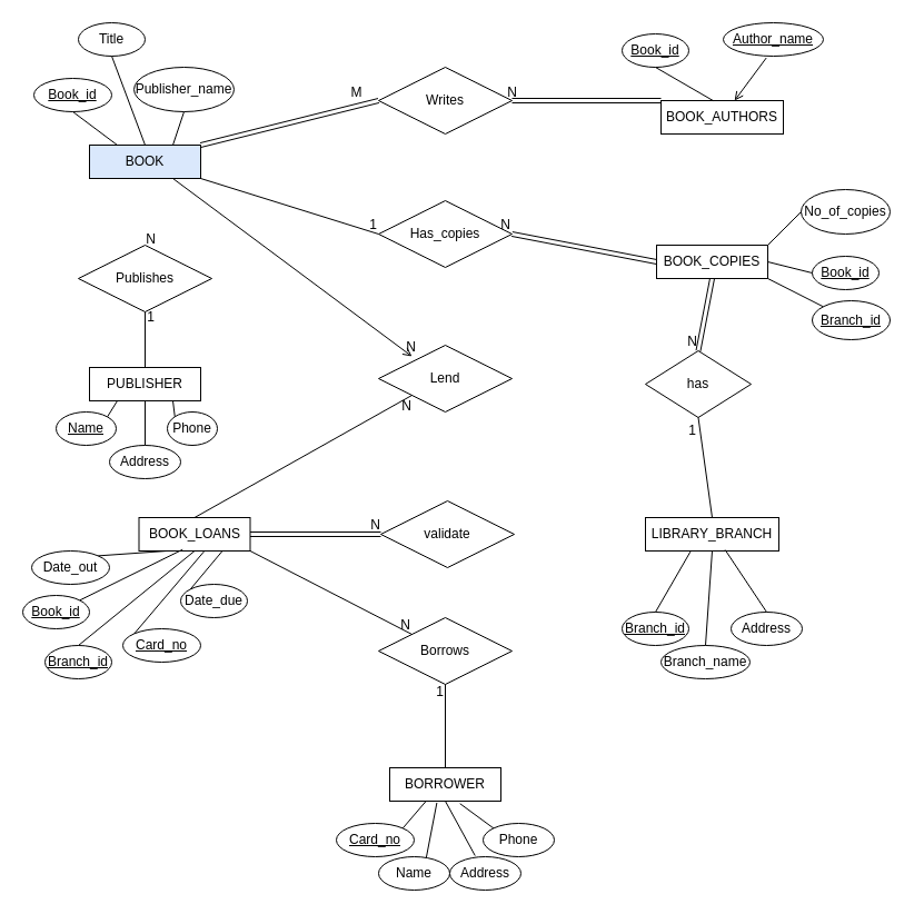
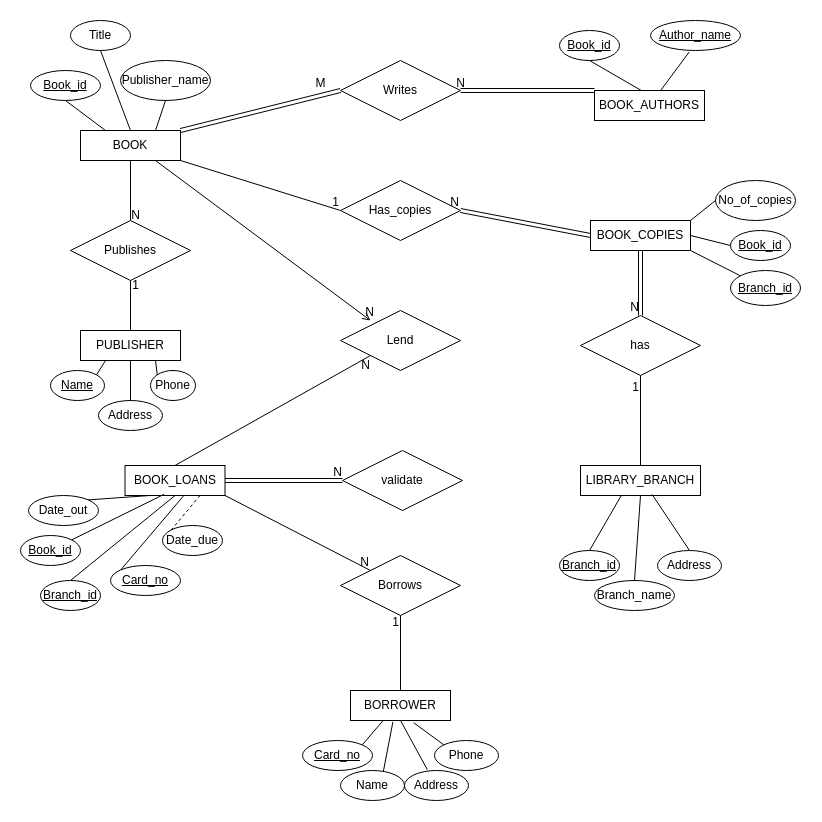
  <mxCell id="0" />
  <mxCell id="1" parent="0" />
- <mxCell id="2" value="BOOK" style="whiteSpace=wrap;html=1;align=center;fillColor=#dae8fc;" vertex="1" parent="1"><mxGeometry x="80" y="130" width="100" height="30" as="geometry" /></mxCell>
+ <mxCell id="2" value="BOOK" style="whiteSpace=wrap;html=1;align=center;" vertex="1" parent="1"><mxGeometry x="80" y="130" width="100" height="30" as="geometry" /></mxCell>
  <mxCell id="3" value="Book_id" style="ellipse;whiteSpace=wrap;html=1;align=center;fontStyle=4;" vertex="1" parent="1"><mxGeometry x="30" y="70" width="70" height="30" as="geometry" /></mxCell>
  <mxCell id="4" value="Title" style="ellipse;whiteSpace=wrap;html=1;align=center;" vertex="1" parent="1"><mxGeometry x="70" y="20" width="60" height="30" as="geometry" /></mxCell>
  <mxCell id="5" value="Publisher_name" style="ellipse;whiteSpace=wrap;html=1;align=center;" vertex="1" parent="1"><mxGeometry x="120" y="60" width="90" height="40" as="geometry" /></mxCell>
  <mxCell id="6" value="" style="endArrow=none;html=1;rounded=0;exitX=0.25;exitY=0;exitDx=0;exitDy=0;entryX=0.5;entryY=1;entryDx=0;entryDy=0;" edge="1" parent="1" source="2" target="3"><mxGeometry relative="1" as="geometry"><mxPoint x="320" y="330" as="sourcePoint" /><mxPoint x="480" y="330" as="targetPoint" /></mxGeometry></mxCell>
  <mxCell id="7" value="" style="endArrow=none;html=1;rounded=0;exitX=0.5;exitY=1;exitDx=0;exitDy=0;entryX=0.5;entryY=0;entryDx=0;entryDy=0;" edge="1" parent="1" source="4" target="2"><mxGeometry relative="1" as="geometry"><mxPoint x="320" y="330" as="sourcePoint" /><mxPoint x="480" y="330" as="targetPoint" /></mxGeometry></mxCell>
  <mxCell id="8" value="" style="endArrow=none;html=1;rounded=0;exitX=0.75;exitY=0;exitDx=0;exitDy=0;entryX=0.5;entryY=1;entryDx=0;entryDy=0;" edge="1" parent="1" source="2" target="5"><mxGeometry relative="1" as="geometry"><mxPoint x="320" y="330" as="sourcePoint" /><mxPoint x="480" y="330" as="targetPoint" /></mxGeometry></mxCell>
  <mxCell id="9" value="BOOK_AUTHORS" style="whiteSpace=wrap;html=1;align=center;" vertex="1" parent="1"><mxGeometry x="594" y="90" width="110" height="30" as="geometry" /></mxCell>
  <mxCell id="10" value="Book_id" style="ellipse;whiteSpace=wrap;html=1;align=center;fontStyle=4;" vertex="1" parent="1"><mxGeometry x="559" y="30" width="60" height="30" as="geometry" /></mxCell>
  <mxCell id="11" value="Author_name" style="ellipse;whiteSpace=wrap;html=1;align=center;fontStyle=4;" vertex="1" parent="1"><mxGeometry x="650" y="20" width="90" height="30" as="geometry" /></mxCell>
  <mxCell id="12" value="" style="endArrow=none;html=1;rounded=0;entryX=0.5;entryY=1;entryDx=0;entryDy=0;exitX=0.425;exitY=-0.001;exitDx=0;exitDy=0;exitPerimeter=0;" edge="1" parent="1" source="9" target="10"><mxGeometry relative="1" as="geometry"><mxPoint x="330" y="60" as="sourcePoint" /><mxPoint x="490" y="60" as="targetPoint" /></mxGeometry></mxCell>
- <mxCell id="13" value="" style="endArrow=open;html=1;rounded=0;exitX=0.43;exitY=1.052;exitDx=0;exitDy=0;exitPerimeter=0;" edge="1" parent="1" source="11" target="9"><mxGeometry relative="1" as="geometry"><mxPoint x="330" y="60" as="sourcePoint" /><mxPoint x="490" y="60" as="targetPoint" /></mxGeometry></mxCell>
+ <mxCell id="13" value="" style="endArrow=none;html=1;rounded=0;exitX=0.43;exitY=1.052;exitDx=0;exitDy=0;exitPerimeter=0;" edge="1" parent="1" source="11" target="9"><mxGeometry relative="1" as="geometry"><mxPoint x="330" y="60" as="sourcePoint" /><mxPoint x="490" y="60" as="targetPoint" /></mxGeometry></mxCell>
  <mxCell id="14" value="Writes" style="shape=rhombus;perimeter=rhombusPerimeter;whiteSpace=wrap;html=1;align=center;" vertex="1" parent="1"><mxGeometry x="340" y="60" width="120" height="60" as="geometry" /></mxCell>
  <mxCell id="15" value="N" style="text;html=1;align=center;verticalAlign=middle;resizable=0;points=[];autosize=1;strokeColor=none;fillColor=none;" vertex="1" parent="1"><mxGeometry x="445" y="68" width="30" height="30" as="geometry" /></mxCell>
  <mxCell id="16" value="M" style="text;html=1;align=center;verticalAlign=middle;resizable=0;points=[];autosize=1;strokeColor=none;fillColor=none;" vertex="1" parent="1"><mxGeometry x="305" y="68" width="30" height="30" as="geometry" /></mxCell>
  <mxCell id="17" value="Publishes" style="shape=rhombus;perimeter=rhombusPerimeter;whiteSpace=wrap;html=1;align=center;" vertex="1" parent="1"><mxGeometry x="70" y="220" width="120" height="60" as="geometry" /></mxCell>
+ <mxCell id="18" value="" style="endArrow=none;html=1;rounded=0;exitX=0.5;exitY=1;exitDx=0;exitDy=0;entryX=0.5;entryY=0;entryDx=0;entryDy=0;" edge="1" parent="1" source="2" target="17"><mxGeometry relative="1" as="geometry"><mxPoint x="330" y="240" as="sourcePoint" /><mxPoint x="490" y="240" as="targetPoint" /></mxGeometry></mxCell>
  <mxCell id="19" value="PUBLISHER" style="whiteSpace=wrap;html=1;align=center;" vertex="1" parent="1"><mxGeometry x="80" y="330" width="100" height="30" as="geometry" /></mxCell>
  <mxCell id="20" value="" style="endArrow=none;html=1;rounded=0;exitX=0.5;exitY=1;exitDx=0;exitDy=0;entryX=0.5;entryY=0;entryDx=0;entryDy=0;" edge="1" parent="1" source="17" target="19"><mxGeometry relative="1" as="geometry"><mxPoint x="330" y="240" as="sourcePoint" /><mxPoint x="490" y="240" as="targetPoint" /></mxGeometry></mxCell>
  <mxCell id="21" value="N" style="text;html=1;align=center;verticalAlign=middle;resizable=0;points=[];autosize=1;strokeColor=none;fillColor=none;" vertex="1" parent="1"><mxGeometry x="120" y="200" width="30" height="30" as="geometry" /></mxCell>
  <mxCell id="22" value="1" style="text;html=1;align=center;verticalAlign=middle;resizable=0;points=[];autosize=1;strokeColor=none;fillColor=none;" vertex="1" parent="1"><mxGeometry x="120" y="270" width="30" height="30" as="geometry" /></mxCell>
  <mxCell id="23" value="Name" style="ellipse;whiteSpace=wrap;html=1;align=center;fontStyle=4;" vertex="1" parent="1"><mxGeometry x="50" y="370" width="54" height="30" as="geometry" /></mxCell>
  <mxCell id="24" value="Address" style="ellipse;whiteSpace=wrap;html=1;align=center;" vertex="1" parent="1"><mxGeometry x="98" y="400" width="64" height="30" as="geometry" /></mxCell>
  <mxCell id="25" value="Phone" style="ellipse;whiteSpace=wrap;html=1;align=center;" vertex="1" parent="1"><mxGeometry x="150" y="370" width="45" height="30" as="geometry" /></mxCell>
  <mxCell id="26" value="" style="endArrow=none;html=1;rounded=0;entryX=0.25;entryY=1;entryDx=0;entryDy=0;exitX=1;exitY=0;exitDx=0;exitDy=0;" edge="1" parent="1" source="23" target="19"><mxGeometry relative="1" as="geometry"><mxPoint x="335" y="379" as="sourcePoint" /><mxPoint x="490" y="240" as="targetPoint" /></mxGeometry></mxCell>
  <mxCell id="27" value="" style="endArrow=none;html=1;rounded=0;exitX=0.5;exitY=0;exitDx=0;exitDy=0;entryX=0.5;entryY=1;entryDx=0;entryDy=0;" edge="1" parent="1" source="24" target="19"><mxGeometry relative="1" as="geometry"><mxPoint x="330" y="240" as="sourcePoint" /><mxPoint x="490" y="240" as="targetPoint" /></mxGeometry></mxCell>
  <mxCell id="28" value="" style="endArrow=none;html=1;rounded=0;exitX=0.75;exitY=1;exitDx=0;exitDy=0;entryX=0;entryY=0;entryDx=0;entryDy=0;" edge="1" parent="1" source="19" target="25"><mxGeometry relative="1" as="geometry"><mxPoint x="330" y="240" as="sourcePoint" /><mxPoint x="446" y="384" as="targetPoint" /></mxGeometry></mxCell>
  <mxCell id="29" value="BOOK_COPIES" style="whiteSpace=wrap;html=1;align=center;" vertex="1" parent="1"><mxGeometry x="590" y="220" width="100" height="30" as="geometry" /></mxCell>
  <mxCell id="30" value="BOOK_LOANS" style="whiteSpace=wrap;html=1;align=center;" vertex="1" parent="1"><mxGeometry x="124.5" y="465" width="100" height="30" as="geometry" /></mxCell>
  <mxCell id="31" value="Book_id" style="ellipse;whiteSpace=wrap;html=1;align=center;fontStyle=4;" vertex="1" parent="1"><mxGeometry x="730" y="230" width="60" height="30" as="geometry" /></mxCell>
  <mxCell id="32" value="Branch_id" style="ellipse;whiteSpace=wrap;html=1;align=center;fontStyle=4;" vertex="1" parent="1"><mxGeometry x="730" y="270" width="70" height="35" as="geometry" /></mxCell>
- <mxCell id="33" value="No_of_copies" style="ellipse;whiteSpace=wrap;html=1;align=center;" vertex="1" parent="1"><mxGeometry x="720" y="170" width="80" height="40" as="geometry" /></mxCell>
+ <mxCell id="33" value="No_of_copies" style="ellipse;whiteSpace=wrap;html=1;align=center;" vertex="1" parent="1"><mxGeometry x="715" y="180" width="80" height="40" as="geometry" /></mxCell>
  <mxCell id="34" value="" style="endArrow=none;html=1;rounded=0;exitX=0;exitY=0.5;exitDx=0;exitDy=0;entryX=1;entryY=0.5;entryDx=0;entryDy=0;" edge="1" parent="1" source="31" target="29"><mxGeometry relative="1" as="geometry"><mxPoint x="215" y="250" as="sourcePoint" /><mxPoint x="375" y="250" as="targetPoint" /></mxGeometry></mxCell>
  <mxCell id="35" value="" style="endArrow=none;html=1;rounded=0;exitX=0;exitY=0;exitDx=0;exitDy=0;entryX=1;entryY=1;entryDx=0;entryDy=0;" edge="1" parent="1" source="32" target="29"><mxGeometry relative="1" as="geometry"><mxPoint x="215" y="250" as="sourcePoint" /><mxPoint x="375" y="250" as="targetPoint" /></mxGeometry></mxCell>
  <mxCell id="36" value="" style="endArrow=none;html=1;rounded=0;entryX=0;entryY=0.5;entryDx=0;entryDy=0;" edge="1" parent="1" target="33"><mxGeometry relative="1" as="geometry"><mxPoint x="690" y="220" as="sourcePoint" /><mxPoint x="375" y="250" as="targetPoint" /></mxGeometry></mxCell>
  <mxCell id="37" value="Book_id" style="ellipse;whiteSpace=wrap;html=1;align=center;fontStyle=4;" vertex="1" parent="1"><mxGeometry x="20" y="535" width="60" height="30" as="geometry" /></mxCell>
  <mxCell id="38" value="Branch_id" style="ellipse;whiteSpace=wrap;html=1;align=center;fontStyle=4;" vertex="1" parent="1"><mxGeometry x="40" y="580" width="60" height="30" as="geometry" /></mxCell>
  <mxCell id="39" value="Card_no" style="ellipse;whiteSpace=wrap;html=1;align=center;fontStyle=4;" vertex="1" parent="1"><mxGeometry x="110" y="565" width="70" height="30" as="geometry" /></mxCell>
  <mxCell id="40" value="Date_out" style="ellipse;whiteSpace=wrap;html=1;align=center;" vertex="1" parent="1"><mxGeometry x="28" y="495" width="70" height="30" as="geometry" /></mxCell>
  <mxCell id="41" value="Date_due" style="ellipse;whiteSpace=wrap;html=1;align=center;" vertex="1" parent="1"><mxGeometry x="162" y="525" width="60" height="30" as="geometry" /></mxCell>
  <mxCell id="42" value="" style="endArrow=none;html=1;rounded=0;exitX=0.25;exitY=1;exitDx=0;exitDy=0;entryX=1;entryY=0;entryDx=0;entryDy=0;" edge="1" parent="1" source="30" target="40"><mxGeometry relative="1" as="geometry"><mxPoint x="85" y="545" as="sourcePoint" /><mxPoint x="245" y="545" as="targetPoint" /></mxGeometry></mxCell>
- <mxCell id="43" value="" style="endArrow=none;html=1;rounded=0;exitX=0.75;exitY=1;exitDx=0;exitDy=0;entryX=0;entryY=0;entryDx=0;entryDy=0;" edge="1" parent="1" source="30" target="41"><mxGeometry relative="1" as="geometry"><mxPoint x="85" y="545" as="sourcePoint" /><mxPoint x="215" y="515" as="targetPoint" /></mxGeometry></mxCell>
+ <mxCell id="43" value="" style="endArrow=none;html=1;rounded=0;exitX=0.75;exitY=1;exitDx=0;exitDy=0;entryX=0;entryY=0;entryDx=0;entryDy=0;dashed=1;" edge="1" parent="1" source="30" target="41"><mxGeometry relative="1" as="geometry"><mxPoint x="85" y="545" as="sourcePoint" /><mxPoint x="215" y="515" as="targetPoint" /></mxGeometry></mxCell>
  <mxCell id="44" value="" style="endArrow=none;html=1;rounded=0;exitX=1;exitY=0;exitDx=0;exitDy=0;entryX=0.392;entryY=0.959;entryDx=0;entryDy=0;entryPerimeter=0;" edge="1" parent="1" source="37" target="30"><mxGeometry relative="1" as="geometry"><mxPoint x="85" y="545" as="sourcePoint" /><mxPoint x="245" y="545" as="targetPoint" /></mxGeometry></mxCell>
  <mxCell id="45" value="" style="endArrow=none;html=1;rounded=0;exitX=0.584;exitY=1.019;exitDx=0;exitDy=0;exitPerimeter=0;entryX=0;entryY=0;entryDx=0;entryDy=0;" edge="1" parent="1" source="30" target="39"><mxGeometry relative="1" as="geometry"><mxPoint x="85" y="545" as="sourcePoint" /><mxPoint x="245" y="545" as="targetPoint" /></mxGeometry></mxCell>
  <mxCell id="46" value="" style="endArrow=none;html=1;rounded=0;exitX=0.5;exitY=0;exitDx=0;exitDy=0;entryX=0.5;entryY=1;entryDx=0;entryDy=0;" edge="1" parent="1" source="38" target="30"><mxGeometry relative="1" as="geometry"><mxPoint x="85" y="545" as="sourcePoint" /><mxPoint x="245" y="545" as="targetPoint" /></mxGeometry></mxCell>
  <mxCell id="47" value="" style="shape=link;html=1;rounded=0;exitX=1;exitY=0;exitDx=0;exitDy=0;entryX=0;entryY=0.5;entryDx=0;entryDy=0;" edge="1" parent="1" source="2" target="14"><mxGeometry width="100" relative="1" as="geometry"><mxPoint x="360" y="280" as="sourcePoint" /><mxPoint x="460" y="280" as="targetPoint" /></mxGeometry></mxCell>
  <mxCell id="48" value="" style="shape=link;html=1;rounded=0;exitX=1;exitY=0.5;exitDx=0;exitDy=0;entryX=0;entryY=0;entryDx=0;entryDy=0;" edge="1" parent="1" source="14" target="9"><mxGeometry width="100" relative="1" as="geometry"><mxPoint x="360" y="280" as="sourcePoint" /><mxPoint x="460" y="280" as="targetPoint" /></mxGeometry></mxCell>
  <mxCell id="49" value="LIBRARY_BRANCH" style="whiteSpace=wrap;html=1;align=center;" vertex="1" parent="1"><mxGeometry x="580" y="465" width="120" height="30" as="geometry" /></mxCell>
  <mxCell id="50" value="Branch_id" style="ellipse;whiteSpace=wrap;html=1;align=center;fontStyle=4;" vertex="1" parent="1"><mxGeometry x="559" y="550" width="60" height="30" as="geometry" /></mxCell>
  <mxCell id="51" value="Branch_name" style="ellipse;whiteSpace=wrap;html=1;" vertex="1" parent="1"><mxGeometry x="594" y="580" width="80" height="30" as="geometry" /></mxCell>
  <mxCell id="52" value="Address" style="ellipse;whiteSpace=wrap;html=1;align=center;" vertex="1" parent="1"><mxGeometry x="657" y="550" width="64" height="30" as="geometry" /></mxCell>
  <mxCell id="53" value="" style="endArrow=none;html=1;rounded=0;exitX=0.5;exitY=0;exitDx=0;exitDy=0;entryX=0.337;entryY=1.019;entryDx=0;entryDy=0;entryPerimeter=0;" edge="1" parent="1" source="50" target="49"><mxGeometry relative="1" as="geometry"><mxPoint x="559" y="610" as="sourcePoint" /><mxPoint x="719" y="610" as="targetPoint" /></mxGeometry></mxCell>
  <mxCell id="54" value="" style="endArrow=none;html=1;rounded=0;exitX=0.5;exitY=0;exitDx=0;exitDy=0;entryX=0.5;entryY=1;entryDx=0;entryDy=0;" edge="1" parent="1" source="51" target="49"><mxGeometry relative="1" as="geometry"><mxPoint x="599" y="560" as="sourcePoint" /><mxPoint x="639" y="511" as="targetPoint" /></mxGeometry></mxCell>
  <mxCell id="55" value="" style="endArrow=none;html=1;rounded=0;exitX=0.5;exitY=0;exitDx=0;exitDy=0;entryX=0.597;entryY=0.966;entryDx=0;entryDy=0;entryPerimeter=0;" edge="1" parent="1" source="52" target="49"><mxGeometry relative="1" as="geometry"><mxPoint x="609" y="570" as="sourcePoint" /><mxPoint x="649" y="521" as="targetPoint" /></mxGeometry></mxCell>
  <mxCell id="56" value="BORROWER" style="whiteSpace=wrap;html=1;align=center;" vertex="1" parent="1"><mxGeometry x="350" y="690" width="100" height="30" as="geometry" /></mxCell>
  <mxCell id="57" value="Card_no" style="ellipse;whiteSpace=wrap;html=1;align=center;fontStyle=4;" vertex="1" parent="1"><mxGeometry x="302" y="740" width="70" height="30" as="geometry" /></mxCell>
  <mxCell id="58" value="Name" style="ellipse;whiteSpace=wrap;html=1;align=center;" vertex="1" parent="1"><mxGeometry x="340" y="770" width="64" height="30" as="geometry" /></mxCell>
  <mxCell id="59" value="Address" style="ellipse;whiteSpace=wrap;html=1;align=center;" vertex="1" parent="1"><mxGeometry x="404" y="770" width="64" height="30" as="geometry" /></mxCell>
  <mxCell id="60" value="Phone" style="ellipse;whiteSpace=wrap;html=1;align=center;" vertex="1" parent="1"><mxGeometry x="434" y="740" width="64" height="30" as="geometry" /></mxCell>
  <mxCell id="61" value="" style="endArrow=none;html=1;rounded=0;exitX=1;exitY=0;exitDx=0;exitDy=0;entryX=0.328;entryY=0.994;entryDx=0;entryDy=0;entryPerimeter=0;" edge="1" parent="1" source="57" target="56"><mxGeometry relative="1" as="geometry"><mxPoint x="382" y="660" as="sourcePoint" /><mxPoint x="542" y="660" as="targetPoint" /></mxGeometry></mxCell>
  <mxCell id="62" value="" style="endArrow=none;html=1;rounded=0;exitX=0.668;exitY=0.048;exitDx=0;exitDy=0;exitPerimeter=0;entryX=0.424;entryY=1.048;entryDx=0;entryDy=0;entryPerimeter=0;" edge="1" parent="1" source="58" target="56"><mxGeometry relative="1" as="geometry"><mxPoint x="392" y="670" as="sourcePoint" /><mxPoint x="552" y="670" as="targetPoint" /></mxGeometry></mxCell>
  <mxCell id="63" value="" style="endArrow=none;html=1;rounded=0;exitX=0.356;exitY=-0.032;exitDx=0;exitDy=0;exitPerimeter=0;entryX=0.5;entryY=1;entryDx=0;entryDy=0;" edge="1" parent="1" source="59" target="56"><mxGeometry relative="1" as="geometry"><mxPoint x="402" y="680" as="sourcePoint" /><mxPoint x="562" y="680" as="targetPoint" /></mxGeometry></mxCell>
  <mxCell id="64" value="" style="endArrow=none;html=1;rounded=0;exitX=0;exitY=0;exitDx=0;exitDy=0;entryX=0.632;entryY=1.074;entryDx=0;entryDy=0;entryPerimeter=0;" edge="1" parent="1" source="60" target="56"><mxGeometry relative="1" as="geometry"><mxPoint x="412" y="690" as="sourcePoint" /><mxPoint x="572" y="690" as="targetPoint" /></mxGeometry></mxCell>
  <mxCell id="65" value="Has_copies" style="shape=rhombus;perimeter=rhombusPerimeter;whiteSpace=wrap;html=1;align=center;" vertex="1" parent="1"><mxGeometry x="340" y="180" width="120" height="60" as="geometry" /></mxCell>
  <mxCell id="66" value="" style="endArrow=none;html=1;rounded=0;exitX=1;exitY=1;exitDx=0;exitDy=0;entryX=0;entryY=0.5;entryDx=0;entryDy=0;" edge="1" parent="1" source="2" target="65"><mxGeometry relative="1" as="geometry"><mxPoint x="330" y="200" as="sourcePoint" /><mxPoint x="490" y="200" as="targetPoint" /></mxGeometry></mxCell>
  <mxCell id="67" value="1" style="resizable=0;html=1;whiteSpace=wrap;align=right;verticalAlign=bottom;" connectable="0" vertex="1" parent="66"><mxGeometry x="1" relative="1" as="geometry" /></mxCell>
- <mxCell id="68" value="has" style="shape=rhombus;perimeter=rhombusPerimeter;whiteSpace=wrap;html=1;align=center;" vertex="1" parent="1"><mxGeometry x="580" y="315" width="95" height="60" as="geometry" /></mxCell>
+ <mxCell id="68" value="has" style="shape=rhombus;perimeter=rhombusPerimeter;whiteSpace=wrap;html=1;align=center;" vertex="1" parent="1"><mxGeometry x="580" y="315" width="120" height="60" as="geometry" /></mxCell>
  <mxCell id="69" value="" style="endArrow=none;html=1;rounded=0;entryX=0.5;entryY=1;entryDx=0;entryDy=0;exitX=0.5;exitY=0;exitDx=0;exitDy=0;" edge="1" parent="1" source="49" target="68"><mxGeometry relative="1" as="geometry"><mxPoint x="330" y="350" as="sourcePoint" /><mxPoint x="490" y="350" as="targetPoint" /></mxGeometry></mxCell>
  <mxCell id="70" value="1" style="resizable=0;html=1;whiteSpace=wrap;align=right;verticalAlign=bottom;" connectable="0" vertex="1" parent="69"><mxGeometry x="1" relative="1" as="geometry"><mxPoint y="20" as="offset" /></mxGeometry></mxCell>
  <mxCell id="71" value="" style="shape=link;html=1;rounded=0;exitX=0;exitY=0.5;exitDx=0;exitDy=0;entryX=1;entryY=0.5;entryDx=0;entryDy=0;" edge="1" parent="1" source="29" target="65"><mxGeometry relative="1" as="geometry"><mxPoint x="330" y="220" as="sourcePoint" /><mxPoint x="490" y="220" as="targetPoint" /></mxGeometry></mxCell>
  <mxCell id="72" value="N" style="resizable=0;html=1;whiteSpace=wrap;align=right;verticalAlign=bottom;" connectable="0" vertex="1" parent="71"><mxGeometry x="1" relative="1" as="geometry" /></mxCell>
  <mxCell id="73" value="" style="shape=link;html=1;rounded=0;entryX=0.5;entryY=0;entryDx=0;entryDy=0;exitX=0.5;exitY=1;exitDx=0;exitDy=0;" edge="1" parent="1" source="29" target="68"><mxGeometry relative="1" as="geometry"><mxPoint x="330" y="220" as="sourcePoint" /><mxPoint x="490" y="220" as="targetPoint" /></mxGeometry></mxCell>
  <mxCell id="74" value="N" style="resizable=0;html=1;whiteSpace=wrap;align=right;verticalAlign=bottom;" connectable="0" vertex="1" parent="73"><mxGeometry x="1" relative="1" as="geometry" /></mxCell>
  <mxCell id="75" value="Lend" style="shape=rhombus;perimeter=rhombusPerimeter;whiteSpace=wrap;html=1;align=center;" vertex="1" parent="1"><mxGeometry x="340" y="310" width="120" height="60" as="geometry" /></mxCell>
  <mxCell id="76" value="" style="endArrow=open;html=1;rounded=0;exitX=0.75;exitY=1;exitDx=0;exitDy=0;entryX=0.25;entryY=0.167;entryDx=0;entryDy=0;entryPerimeter=0;" edge="1" parent="1" source="2" target="75"><mxGeometry relative="1" as="geometry"><mxPoint x="330" y="380" as="sourcePoint" /><mxPoint x="490" y="380" as="targetPoint" /></mxGeometry></mxCell>
  <mxCell id="77" value="N" style="resizable=0;html=1;whiteSpace=wrap;align=right;verticalAlign=bottom;" connectable="0" vertex="1" parent="76"><mxGeometry x="1" relative="1" as="geometry"><mxPoint x="5" as="offset" /></mxGeometry></mxCell>
  <mxCell id="78" value="" style="endArrow=none;html=1;rounded=0;exitX=0.5;exitY=0;exitDx=0;exitDy=0;entryX=0;entryY=1;entryDx=0;entryDy=0;" edge="1" parent="1" source="30" target="75"><mxGeometry relative="1" as="geometry"><mxPoint x="330" y="480" as="sourcePoint" /><mxPoint x="490" y="480" as="targetPoint" /></mxGeometry></mxCell>
  <mxCell id="79" value="N" style="text;html=1;align=center;verticalAlign=middle;resizable=0;points=[];autosize=1;strokeColor=none;fillColor=none;" vertex="1" parent="1"><mxGeometry x="350" y="350" width="30" height="30" as="geometry" /></mxCell>
  <mxCell id="80" value="validate" style="shape=rhombus;perimeter=rhombusPerimeter;whiteSpace=wrap;html=1;align=center;" vertex="1" parent="1"><mxGeometry x="342" y="450" width="120" height="60" as="geometry" /></mxCell>
  <mxCell id="81" value="" style="shape=link;html=1;rounded=0;exitX=1;exitY=0.5;exitDx=0;exitDy=0;entryX=0;entryY=0.5;entryDx=0;entryDy=0;" edge="1" parent="1" source="30" target="80"><mxGeometry relative="1" as="geometry"><mxPoint x="330" y="470" as="sourcePoint" /><mxPoint x="490" y="470" as="targetPoint" /></mxGeometry></mxCell>
  <mxCell id="82" value="N" style="resizable=0;html=1;whiteSpace=wrap;align=right;verticalAlign=bottom;" connectable="0" vertex="1" parent="81"><mxGeometry x="1" relative="1" as="geometry" /></mxCell>
  <mxCell id="83" value="Borrows" style="shape=rhombus;perimeter=rhombusPerimeter;whiteSpace=wrap;html=1;align=center;" vertex="1" parent="1"><mxGeometry x="340" y="555" width="120" height="60" as="geometry" /></mxCell>
  <mxCell id="84" value="" style="endArrow=none;html=1;rounded=0;exitX=0.5;exitY=0;exitDx=0;exitDy=0;entryX=0.5;entryY=1;entryDx=0;entryDy=0;" edge="1" parent="1" source="56" target="83"><mxGeometry relative="1" as="geometry"><mxPoint x="400" y="680" as="sourcePoint" /><mxPoint x="490" y="600" as="targetPoint" /></mxGeometry></mxCell>
  <mxCell id="85" value="1" style="resizable=0;html=1;whiteSpace=wrap;align=right;verticalAlign=bottom;" connectable="0" vertex="1" parent="84"><mxGeometry x="1" relative="1" as="geometry"><mxPoint y="15" as="offset" /></mxGeometry></mxCell>
  <mxCell id="86" value="" style="endArrow=none;html=1;rounded=0;exitX=1;exitY=1;exitDx=0;exitDy=0;entryX=0;entryY=0;entryDx=0;entryDy=0;" edge="1" parent="1" source="30" target="83"><mxGeometry relative="1" as="geometry"><mxPoint x="330" y="600" as="sourcePoint" /><mxPoint x="490" y="600" as="targetPoint" /></mxGeometry></mxCell>
  <mxCell id="87" value="N" style="resizable=0;html=1;whiteSpace=wrap;align=right;verticalAlign=bottom;" connectable="0" vertex="1" parent="86"><mxGeometry x="1" relative="1" as="geometry" /></mxCell>
